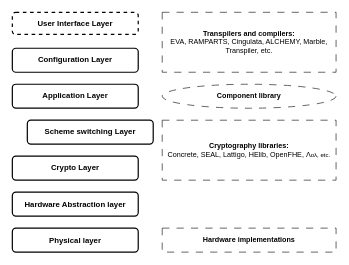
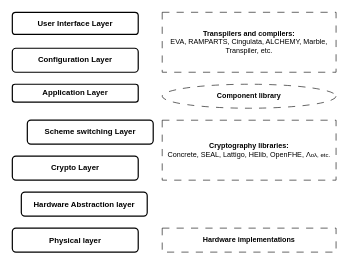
  <mxCell id="0" />
  <mxCell id="1" parent="0" />
  <mxCell id="2" value="&lt;div style=&quot;font-size: 13px; line-height: 140%;&quot;&gt;&lt;font style=&quot;font-size: 13px;&quot;&gt;&lt;b&gt;Crypto Layer&lt;/b&gt;&lt;/font&gt;&lt;/div&gt;" style="rounded=1;whiteSpace=wrap;html=1;fillColor=none;strokeWidth=2;" parent="1" vertex="1"><mxGeometry x="20" y="260" width="210" height="40" as="geometry" /></mxCell>
- <mxCell id="3" value="&lt;font style=&quot;font-size: 13px;&quot;&gt;&lt;b&gt;Hardware Abstraction layer&lt;/b&gt;&lt;/font&gt;" style="rounded=1;whiteSpace=wrap;html=1;fillColor=none;strokeWidth=2;" vertex="1" parent="1"><mxGeometry x="20" y="320" width="210" height="40" as="geometry" /></mxCell>
+ <mxCell id="3" value="&lt;font style=&quot;font-size: 13px;&quot;&gt;&lt;b&gt;Hardware Abstraction layer&lt;/b&gt;&lt;/font&gt;" style="rounded=1;whiteSpace=wrap;html=1;fillColor=none;strokeWidth=2;" vertex="1" parent="1"><mxGeometry x="35" y="320" width="210" height="40" as="geometry" /></mxCell>
  <mxCell id="4" value="&lt;div style=&quot;font-size: 13px; line-height: 140%;&quot;&gt;&lt;b&gt;&lt;font style=&quot;font-size: 13px;&quot;&gt;Scheme switching &lt;/font&gt;&lt;font style=&quot;font-size: 13px;&quot;&gt;Layer&lt;br&gt;&lt;/font&gt;&lt;/b&gt;&lt;/div&gt;" style="rounded=1;whiteSpace=wrap;html=1;fillColor=none;strokeWidth=2;" vertex="1" parent="1"><mxGeometry x="45" y="200" width="210" height="40" as="geometry" /></mxCell>
- <mxCell id="5" value="&lt;div style=&quot;font-size: 13px; line-height: 140%;&quot;&gt;&lt;b&gt;Application &lt;font style=&quot;font-size: 13px;&quot;&gt;Layer&lt;br&gt;&lt;/font&gt;&lt;/b&gt;&lt;/div&gt;" style="rounded=1;whiteSpace=wrap;html=1;fillColor=none;strokeWidth=2;" vertex="1" parent="1"><mxGeometry x="20" y="140" width="210" height="40" as="geometry" /></mxCell>
+ <mxCell id="5" value="&lt;div style=&quot;font-size: 13px; line-height: 140%;&quot;&gt;&lt;b&gt;Application &lt;font style=&quot;font-size: 13px;&quot;&gt;Layer&lt;br&gt;&lt;/font&gt;&lt;/b&gt;&lt;/div&gt;" style="rounded=1;whiteSpace=wrap;html=1;fillColor=none;strokeWidth=2;" vertex="1" parent="1"><mxGeometry x="20" y="140" width="210" height="30" as="geometry" /></mxCell>
  <mxCell id="6" value="&lt;div style=&quot;font-size: 13px; line-height: 140%;&quot;&gt;&lt;b&gt;Configuration &lt;font style=&quot;font-size: 13px;&quot;&gt;Layer&lt;br&gt;&lt;/font&gt;&lt;/b&gt;&lt;/div&gt;" style="rounded=1;whiteSpace=wrap;html=1;fillColor=none;strokeWidth=2;" vertex="1" parent="1"><mxGeometry x="20" y="80" width="210" height="40" as="geometry" /></mxCell>
- <mxCell id="7" value="&lt;div style=&quot;font-size: 13px; line-height: 140%;&quot;&gt;&lt;b&gt;User Interface &lt;font style=&quot;font-size: 13px;&quot;&gt;Layer&lt;br&gt;&lt;/font&gt;&lt;/b&gt;&lt;/div&gt;" style="rounded=1;whiteSpace=wrap;html=1;fillColor=none;strokeWidth=2;dashed=1;" vertex="1" parent="1"><mxGeometry x="20" y="20" width="210" height="37" as="geometry" /></mxCell>
+ <mxCell id="7" value="&lt;div style=&quot;font-size: 13px; line-height: 140%;&quot;&gt;&lt;b&gt;User Interface &lt;font style=&quot;font-size: 13px;&quot;&gt;Layer&lt;br&gt;&lt;/font&gt;&lt;/b&gt;&lt;/div&gt;" style="rounded=1;whiteSpace=wrap;html=1;fillColor=none;strokeWidth=2;" vertex="1" parent="1"><mxGeometry x="20" y="20" width="210" height="37" as="geometry" /></mxCell>
  <mxCell id="8" value="Component library" style="ellipse;whiteSpace=wrap;html=1;fillColor=none;dashed=1;dashPattern=12 12;fontStyle=1;" vertex="1" parent="1"><mxGeometry x="270" y="140" width="290" height="40" as="geometry" /></mxCell>
  <mxCell id="9" value="&lt;div&gt;&lt;b&gt;Cryptography libraries:&lt;/b&gt;&lt;/div&gt;&lt;div&gt;Concrete, SEAL, Lattigo, HElib, OpenFHE,&amp;nbsp;Λ&lt;span dir=&quot;ltr&quot; role=&quot;presentation&quot; style=&quot;left: 133.842px; top: 242.907px; font-size: 10.075px; font-family: sans-serif;&quot;&gt;o&lt;/span&gt;&lt;span dir=&quot;ltr&quot; role=&quot;presentation&quot; style=&quot;left: 138.88px; top: 242.907px; font-size: 10.075px; font-family: sans-serif;&quot;&gt;λ, etc.&lt;/span&gt;&lt;span dir=&quot;ltr&quot; role=&quot;presentation&quot; style=&quot;left: 144.757px; top: 242.907px; font-size: 10.075px; font-family: sans-serif;&quot;&gt;&lt;/span&gt;&lt;/div&gt;" style="rounded=0;whiteSpace=wrap;html=1;fillColor=none;dashed=1;dashPattern=12 12;" vertex="1" parent="1"><mxGeometry x="270" y="200" width="290" height="100" as="geometry" /></mxCell>
  <mxCell id="10" value="&lt;div&gt;&lt;b&gt;Transpilers and compilers:&lt;/b&gt;&lt;/div&gt;&lt;div&gt;EVA, RAMPARTS, Cingulata, ALCHEMY, Marble,&lt;/div&gt;&lt;div&gt;Transpiler, etc.&lt;br&gt;&lt;/div&gt;" style="rounded=0;whiteSpace=wrap;html=1;fillColor=none;dashed=1;dashPattern=12 12;" vertex="1" parent="1"><mxGeometry x="270" y="20" width="290" height="100" as="geometry" /></mxCell>
  <mxCell id="11" value="&lt;font style=&quot;font-size: 13px;&quot;&gt;&lt;b&gt;Physical layer&lt;/b&gt;&lt;/font&gt;" style="rounded=1;whiteSpace=wrap;html=1;fillColor=none;strokeWidth=2;" vertex="1" parent="1"><mxGeometry x="20" y="380" width="210" height="40" as="geometry" /></mxCell>
  <mxCell id="12" value="Hardware implementations" style="rounded=0;whiteSpace=wrap;html=1;fillColor=none;dashed=1;dashPattern=12 12;fontStyle=1" vertex="1" parent="1"><mxGeometry x="270" y="380" width="290" height="40" as="geometry" /></mxCell>
